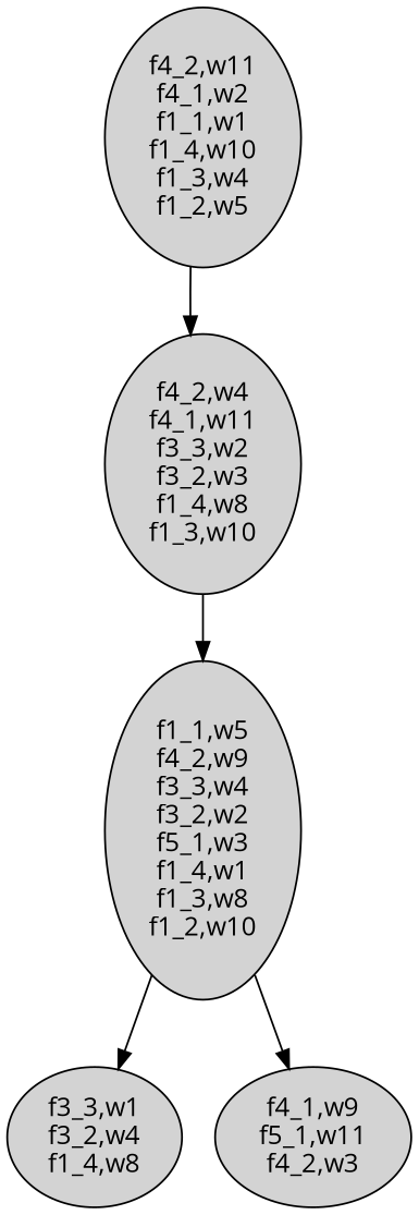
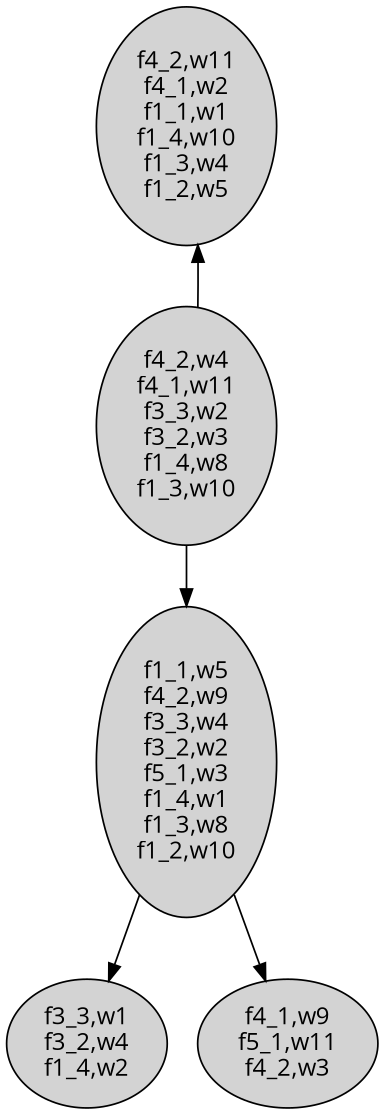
  digraph {
    fontname="Open Sans"
    node [fontname="Open Sans" style=filled]
    edge [fontname="Open Sans"]
    n1 [label="f4_2,w11\nf4_1,w2\nf1_1,w1\nf1_4,w10\nf1_3,w4\nf1_2,w5\n"]
    n2 [label="f4_2,w4\nf4_1,w11\nf3_3,w2\nf3_2,w3\nf1_4,w8\nf1_3,w10\n"]
    n3 [label="f1_1,w5\nf4_2,w9\nf3_3,w4\nf3_2,w2\nf5_1,w3\nf1_4,w1\nf1_3,w8\nf1_2,w10\n"]
-   n4 [label="f3_3,w1\nf3_2,w4\nf1_4,w8\n"]
+   n4 [label="f3_3,w1\nf3_2,w4\nf1_4,w2\n"]
    n5 [label="f4_1,w9\nf5_1,w11\nf4_2,w3\n"]
-   n1 -> n2
+   n2 -> n1
    n2 -> n3
    n3 -> n4
    n3 -> n5
  }
